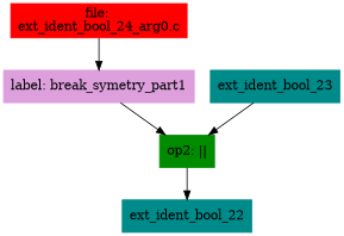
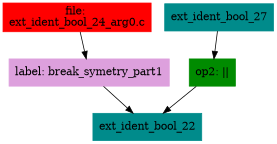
  digraph {
    node [color=cyan4 shape=box style=filled]
    n1 [color=red label="file: \next_ident_bool_24_arg0.c"]
    n2 [color=plum label="label: break_symetry_part1"]
    n3 [color=green4 label="op2: ||"]
    n4 [label=ext_ident_bool_22]
-   n5 [label=ext_ident_bool_23]
+   n5 [label=ext_ident_bool_27]
    n1 -> n2
-   n2 -> n3
+   n2 -> n4
    n3 -> n4
    n5 -> n3
  }
